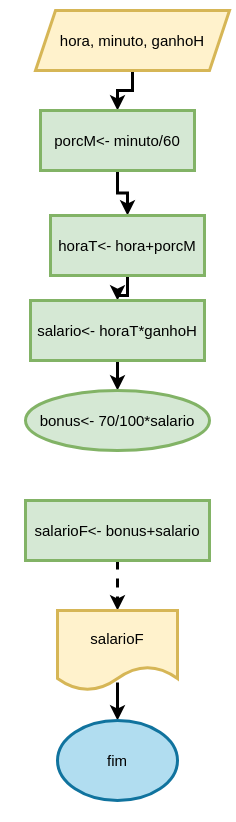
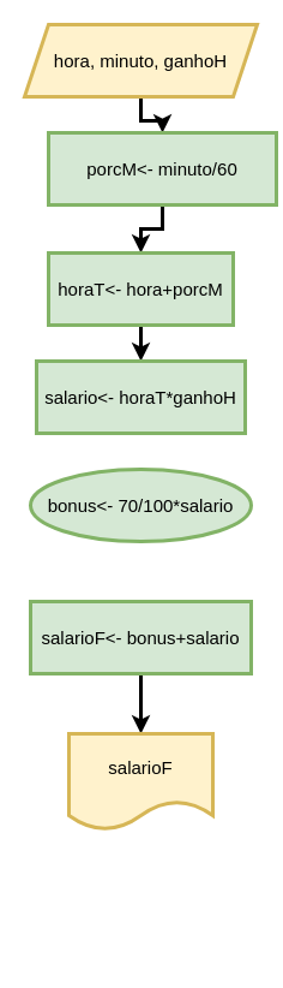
  <mxCell id="0" />
  <mxCell id="1" parent="0" />
  <mxCell id="2" value="" style="edgeStyle=orthogonalEdgeStyle;rounded=0;orthogonalLoop=1;jettySize=auto;html=1;strokeWidth=3;fontSize=15;" edge="1" parent="1" source="3" target="5"><mxGeometry relative="1" as="geometry" /></mxCell>
- <mxCell id="3" value="hora, minuto, ganhoH" style="shape=parallelogram;perimeter=parallelogramPerimeter;whiteSpace=wrap;html=1;fixedSize=1;strokeWidth=3;fontSize=15;fillColor=#fff2cc;strokeColor=#d6b656;" vertex="1" parent="1"><mxGeometry x="35" y="10" width="194" height="60" as="geometry" /></mxCell>
+ <mxCell id="3" value="hora, minuto, ganhoH" style="shape=parallelogram;perimeter=parallelogramPerimeter;whiteSpace=wrap;html=1;fixedSize=1;strokeWidth=3;fontSize=15;fillColor=#fff2cc;strokeColor=#d6b656;" vertex="1" parent="1"><mxGeometry x="20" y="20" width="194" height="60" as="geometry" /></mxCell>
  <mxCell id="4" value="" style="edgeStyle=orthogonalEdgeStyle;rounded=0;orthogonalLoop=1;jettySize=auto;html=1;strokeWidth=3;fontSize=15;" edge="1" parent="1" source="5" target="7"><mxGeometry relative="1" as="geometry" /></mxCell>
- <mxCell id="5" value="porcM&amp;lt;- minuto/60" style="whiteSpace=wrap;html=1;strokeWidth=3;fontSize=15;fillColor=#d5e8d4;strokeColor=#82b366;" vertex="1" parent="1"><mxGeometry x="40" y="110" width="154" height="60" as="geometry" /></mxCell>
+ <mxCell id="5" value="porcM&amp;lt;- minuto/60" style="whiteSpace=wrap;html=1;strokeWidth=3;fontSize=15;fillColor=#d5e8d4;strokeColor=#82b366;" vertex="1" parent="1"><mxGeometry x="40" y="110" width="190" height="60" as="geometry" /></mxCell>
  <mxCell id="6" value="" style="edgeStyle=orthogonalEdgeStyle;rounded=0;orthogonalLoop=1;jettySize=auto;html=1;strokeWidth=3;fontSize=15;" edge="1" parent="1" source="7" target="9"><mxGeometry relative="1" as="geometry" /></mxCell>
- <mxCell id="7" value="horaT&amp;lt;- hora+porcM" style="whiteSpace=wrap;html=1;strokeWidth=3;fontSize=15;fillColor=#d5e8d4;strokeColor=#82b366;" vertex="1" parent="1"><mxGeometry x="50" y="215" width="154" height="60" as="geometry" /></mxCell>
- <mxCell id="8" value="" style="edgeStyle=orthogonalEdgeStyle;rounded=0;orthogonalLoop=1;jettySize=auto;html=1;strokeWidth=3;fontSize=15;" edge="1" parent="1" source="9" target="10"><mxGeometry relative="1" as="geometry" /></mxCell>
+ <mxCell id="7" value="horaT&amp;lt;- hora+porcM" style="whiteSpace=wrap;html=1;strokeWidth=3;fontSize=15;fillColor=#d5e8d4;strokeColor=#82b366;" vertex="1" parent="1"><mxGeometry x="40" y="210" width="154" height="60" as="geometry" /></mxCell>
  <mxCell id="9" value="salario&amp;lt;- horaT*ganhoH" style="whiteSpace=wrap;html=1;strokeWidth=3;fontSize=15;fillColor=#d5e8d4;strokeColor=#82b366;" vertex="1" parent="1"><mxGeometry x="30" y="300" width="174" height="60" as="geometry" /></mxCell>
  <mxCell id="10" value="bonus&amp;lt;- 70/100*salario" style="ellipse;whiteSpace=wrap;html=1;strokeWidth=3;fontSize=15;fillColor=#d5e8d4;strokeColor=#82b366;" vertex="1" parent="1"><mxGeometry x="25" y="390" width="184" height="60" as="geometry" /></mxCell>
- <mxCell id="11" value="" style="edgeStyle=orthogonalEdgeStyle;rounded=0;orthogonalLoop=1;jettySize=auto;html=1;strokeWidth=3;fontSize=15;dashed=1;" edge="1" parent="1" source="12" target="14"><mxGeometry relative="1" as="geometry" /></mxCell>
+ <mxCell id="11" value="" style="edgeStyle=orthogonalEdgeStyle;rounded=0;orthogonalLoop=1;jettySize=auto;html=1;strokeWidth=3;fontSize=15;" edge="1" parent="1" source="12" target="14"><mxGeometry relative="1" as="geometry" /></mxCell>
  <mxCell id="12" value="salarioF&amp;lt;- bonus+salario" style="whiteSpace=wrap;html=1;strokeWidth=3;fontSize=15;fillColor=#d5e8d4;strokeColor=#82b366;" vertex="1" parent="1"><mxGeometry x="25" y="500" width="184" height="60" as="geometry" /></mxCell>
- <mxCell id="13" value="" style="edgeStyle=orthogonalEdgeStyle;rounded=0;orthogonalLoop=1;jettySize=auto;html=1;exitX=0.5;exitY=0.9;exitDx=0;exitDy=0;exitPerimeter=0;strokeWidth=3;fontSize=15;" edge="1" parent="1" source="14" target="15"><mxGeometry relative="1" as="geometry" /></mxCell>
  <mxCell id="14" value="salarioF" style="shape=document;whiteSpace=wrap;html=1;boundedLbl=1;strokeWidth=3;fontSize=15;fillColor=#fff2cc;strokeColor=#d6b656;" vertex="1" parent="1"><mxGeometry x="57" y="610" width="120" height="80" as="geometry" /></mxCell>
- <mxCell id="15" value="fim" style="ellipse;whiteSpace=wrap;html=1;strokeWidth=3;fontSize=15;fillColor=#b1ddf0;strokeColor=#10739e;" vertex="1" parent="1"><mxGeometry x="57" y="720" width="120" height="80" as="geometry" /></mxCell>
